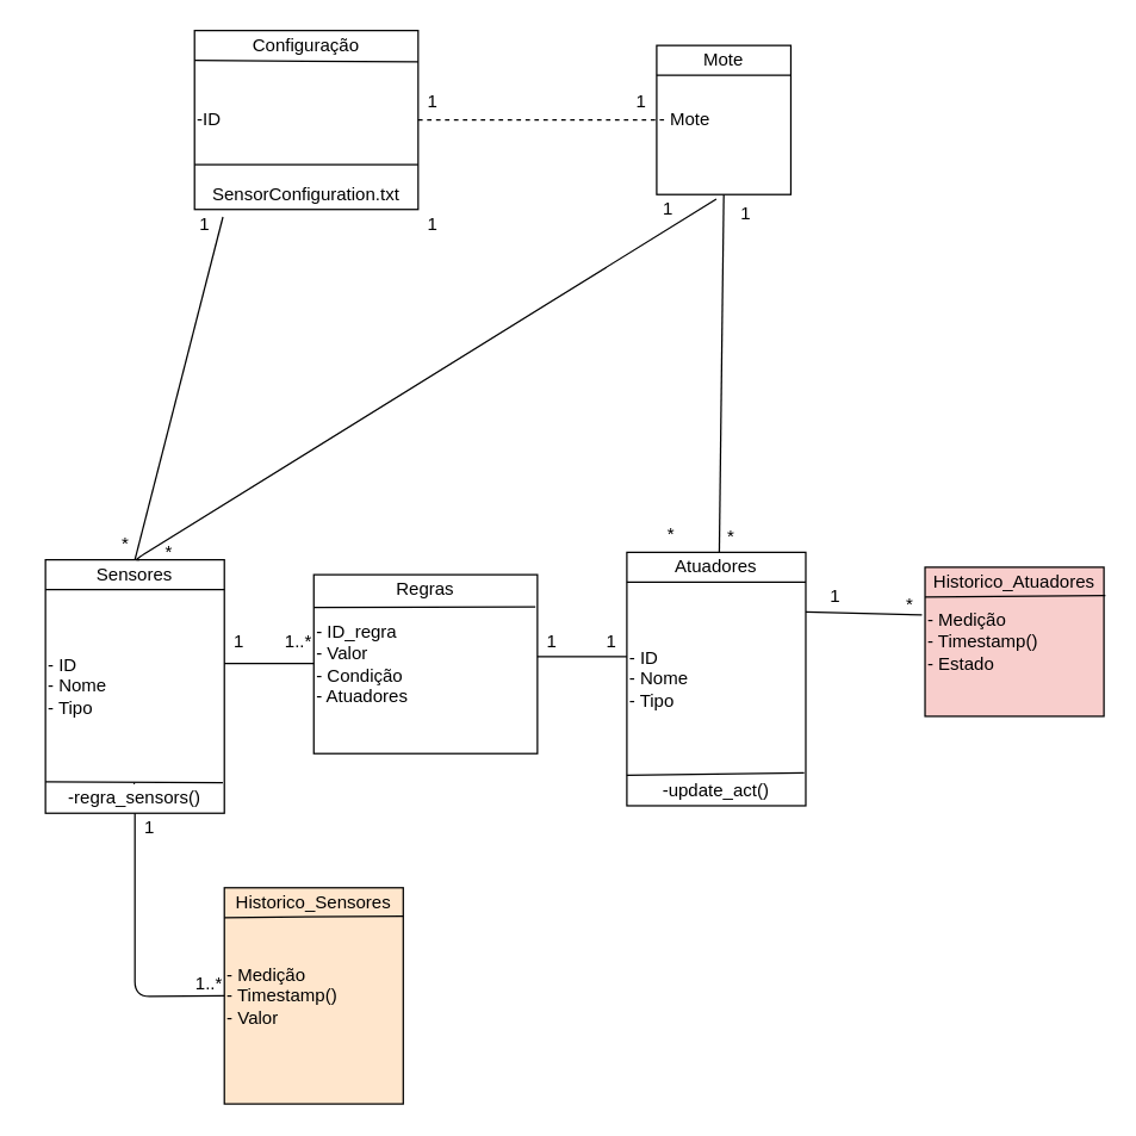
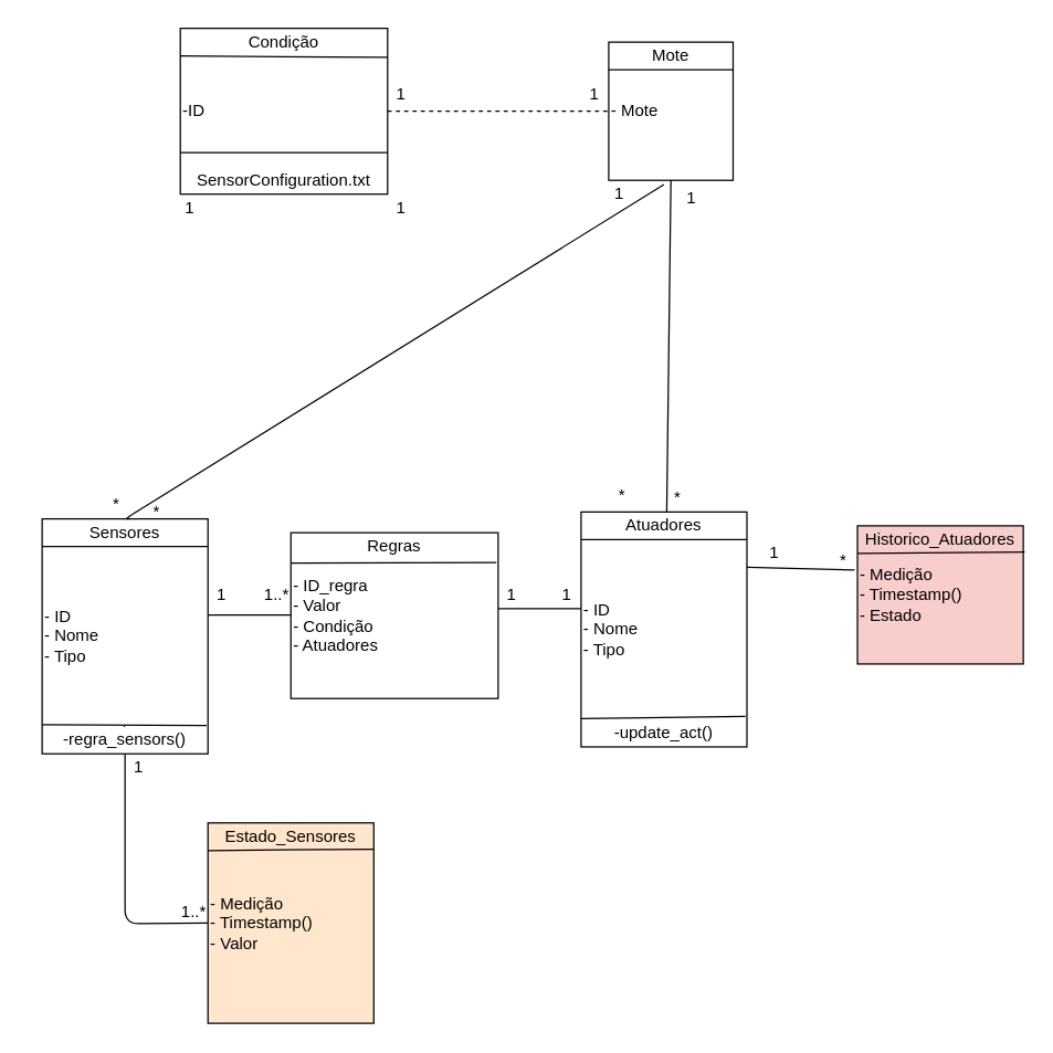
  <mxCell id="0" />
  <mxCell id="1" parent="0" />
  <mxCell id="2" value="- ID&lt;br&gt;- Nome&lt;br&gt;- Tipo&lt;br&gt;" style="rounded=0;whiteSpace=wrap;html=1;align=left;" parent="1" vertex="1"><mxGeometry x="420" y="370" width="120" height="170" as="geometry" /></mxCell>
  <mxCell id="3" value="" style="endArrow=none;html=1;" parent="1" edge="1"><mxGeometry width="50" height="50" relative="1" as="geometry"><mxPoint x="420" y="390" as="sourcePoint" /><mxPoint x="540" y="390" as="targetPoint" /></mxGeometry></mxCell>
  <mxCell id="4" value="-update_act()" style="text;html=1;strokeColor=none;fillColor=none;align=center;verticalAlign=middle;whiteSpace=wrap;rounded=0;" parent="1" vertex="1"><mxGeometry x="410" y="520" width="140" height="20" as="geometry" /></mxCell>
  <mxCell id="5" value="" style="endArrow=none;html=1;entryX=0.921;entryY=-0.1;entryDx=0;entryDy=0;entryPerimeter=0;exitX=0;exitY=0.88;exitDx=0;exitDy=0;exitPerimeter=0;" parent="1" source="2" target="4" edge="1"><mxGeometry width="50" height="50" relative="1" as="geometry"><mxPoint x="420" y="449" as="sourcePoint" /><mxPoint x="520" y="449" as="targetPoint" /></mxGeometry></mxCell>
  <mxCell id="6" value="Atuadores" style="text;html=1;strokeColor=none;fillColor=none;align=center;verticalAlign=middle;whiteSpace=wrap;rounded=0;" parent="1" vertex="1"><mxGeometry x="420" y="370" width="120" height="20" as="geometry" /></mxCell>
  <mxCell id="7" value="- ID_regra&lt;br&gt;- Valor&lt;br&gt;- Condição&lt;br&gt;- Atuadores" style="rounded=0;whiteSpace=wrap;html=1;align=left;" parent="1" vertex="1"><mxGeometry x="210" y="385" width="150" height="120" as="geometry" /></mxCell>
  <mxCell id="8" value="Regras" style="text;html=1;strokeColor=none;fillColor=none;align=center;verticalAlign=middle;whiteSpace=wrap;rounded=0;" parent="1" vertex="1"><mxGeometry x="220" y="385" width="130" height="20" as="geometry" /></mxCell>
  <mxCell id="9" value="" style="endArrow=none;html=1;entryX=0.991;entryY=0.18;entryDx=0;entryDy=0;entryPerimeter=0;" parent="1" target="7" edge="1"><mxGeometry width="50" height="50" relative="1" as="geometry"><mxPoint x="210" y="407" as="sourcePoint" /><mxPoint x="300" y="405" as="targetPoint" /><Array as="points" /></mxGeometry></mxCell>
  <mxCell id="10" value="- ID&lt;br&gt;- Nome&lt;br&gt;- Tipo&lt;br&gt;" style="rounded=0;whiteSpace=wrap;html=1;align=left;" parent="1" vertex="1"><mxGeometry x="30" y="375" width="120" height="170" as="geometry" /></mxCell>
  <mxCell id="11" value="Sensores" style="text;html=1;strokeColor=none;fillColor=none;align=center;verticalAlign=middle;whiteSpace=wrap;rounded=0;" parent="1" vertex="1"><mxGeometry x="30" y="375" width="120" height="20" as="geometry" /></mxCell>
  <mxCell id="12" value="" style="endArrow=none;html=1;" parent="1" edge="1"><mxGeometry width="50" height="50" relative="1" as="geometry"><mxPoint x="30" y="395" as="sourcePoint" /><mxPoint x="150" y="395" as="targetPoint" /></mxGeometry></mxCell>
  <mxCell id="13" value="" style="endArrow=none;html=1;" parent="1" edge="1"><mxGeometry width="50" height="50" relative="1" as="geometry"><mxPoint x="30" y="524" as="sourcePoint" /><mxPoint x="149" y="524.5" as="targetPoint" /></mxGeometry></mxCell>
  <mxCell id="14" value="" style="endArrow=none;html=1;exitX=0.5;exitY=0;exitDx=0;exitDy=0;" parent="1" source="15" edge="1"><mxGeometry width="50" height="50" relative="1" as="geometry"><mxPoint x="39" y="575" as="sourcePoint" /><mxPoint x="89" y="525" as="targetPoint" /></mxGeometry></mxCell>
  <mxCell id="15" value="-regra_sensors()" style="text;html=1;strokeColor=none;fillColor=none;align=center;verticalAlign=middle;whiteSpace=wrap;rounded=0;" parent="1" vertex="1"><mxGeometry x="20" y="525" width="140" height="20" as="geometry" /></mxCell>
  <mxCell id="16" value="" style="endArrow=none;html=1;entryX=0;entryY=0.497;entryDx=0;entryDy=0;entryPerimeter=0;" parent="1" edge="1"><mxGeometry width="50" height="50" relative="1" as="geometry"><mxPoint x="150" y="444.51" as="sourcePoint" /><mxPoint x="210" y="444.5" as="targetPoint" /></mxGeometry></mxCell>
  <mxCell id="17" value="" style="endArrow=none;html=1;entryX=0;entryY=0.497;entryDx=0;entryDy=0;entryPerimeter=0;" parent="1" edge="1"><mxGeometry width="50" height="50" relative="1" as="geometry"><mxPoint x="360" y="440.01" as="sourcePoint" /><mxPoint x="420" y="440" as="targetPoint" /></mxGeometry></mxCell>
  <mxCell id="18" value="- Medição&lt;br&gt;- Timestamp()&lt;br&gt;- Estado" style="rounded=0;whiteSpace=wrap;html=1;align=left;fillColor=#f8cecc;" parent="1" vertex="1"><mxGeometry x="620" y="380" width="120" height="100" as="geometry" /></mxCell>
  <mxCell id="19" value="Historico_Atuadores" style="text;html=1;strokeColor=none;fillColor=none;align=center;verticalAlign=middle;whiteSpace=wrap;rounded=0;" parent="1" vertex="1"><mxGeometry x="630" y="380" width="100" height="20" as="geometry" /></mxCell>
  <mxCell id="20" value="" style="endArrow=none;html=1;entryX=1.008;entryY=0.19;entryDx=0;entryDy=0;entryPerimeter=0;" parent="1" target="18" edge="1"><mxGeometry width="50" height="50" relative="1" as="geometry"><mxPoint x="620" y="400" as="sourcePoint" /><mxPoint x="710" y="400" as="targetPoint" /><Array as="points"><mxPoint x="620" y="400" /></Array></mxGeometry></mxCell>
  <mxCell id="21" value="- Medição&lt;br&gt;- Timestamp()&lt;br&gt;- Valor" style="rounded=0;whiteSpace=wrap;html=1;align=left;fillColor=#ffe6cc;" parent="1" vertex="1"><mxGeometry x="150" y="595" width="120" height="145" as="geometry" /></mxCell>
- <mxCell id="22" value="Historico_Sensores" style="text;html=1;strokeColor=none;fillColor=none;align=center;verticalAlign=middle;whiteSpace=wrap;rounded=0;" parent="1" vertex="1"><mxGeometry x="160" y="595" width="100" height="20" as="geometry" /></mxCell>
+ <mxCell id="22" value="Estado_Sensores" style="text;html=1;strokeColor=none;fillColor=none;align=center;verticalAlign=middle;whiteSpace=wrap;rounded=0;" parent="1" vertex="1"><mxGeometry x="160" y="595" width="100" height="20" as="geometry" /></mxCell>
  <mxCell id="23" value="" style="endArrow=none;html=1;" parent="1" edge="1"><mxGeometry width="50" height="50" relative="1" as="geometry"><mxPoint x="150" y="615" as="sourcePoint" /><mxPoint x="270" y="614" as="targetPoint" /><Array as="points"><mxPoint x="150" y="615" /></Array></mxGeometry></mxCell>
  <mxCell id="24" value="" style="endArrow=none;html=1;entryX=0.5;entryY=1;entryDx=0;entryDy=0;exitX=0;exitY=0.5;exitDx=0;exitDy=0;" parent="1" source="21" target="15" edge="1"><mxGeometry width="50" height="50" relative="1" as="geometry"><mxPoint x="10" y="655" as="sourcePoint" /><mxPoint x="60" y="605" as="targetPoint" /><Array as="points"><mxPoint x="90" y="668" /></Array></mxGeometry></mxCell>
  <mxCell id="25" value="-ID" style="rounded=0;whiteSpace=wrap;html=1;align=left;" parent="1" vertex="1"><mxGeometry x="130" y="20" width="150" height="120" as="geometry" /></mxCell>
- <mxCell id="26" value="Configuração" style="text;html=1;strokeColor=none;fillColor=none;align=center;verticalAlign=middle;whiteSpace=wrap;rounded=0;" parent="1" vertex="1"><mxGeometry x="140" y="20" width="130" height="20" as="geometry" /></mxCell>
+ <mxCell id="26" value="Condição" style="text;html=1;strokeColor=none;fillColor=none;align=center;verticalAlign=middle;whiteSpace=wrap;rounded=0;" parent="1" vertex="1"><mxGeometry x="140" y="20" width="130" height="20" as="geometry" /></mxCell>
  <mxCell id="27" value="" style="endArrow=none;html=1;" parent="1" edge="1"><mxGeometry width="50" height="50" relative="1" as="geometry"><mxPoint x="130" y="40" as="sourcePoint" /><mxPoint x="280" y="41" as="targetPoint" /><Array as="points" /></mxGeometry></mxCell>
  <mxCell id="28" value="" style="endArrow=none;html=1;entryX=1;entryY=0.75;entryDx=0;entryDy=0;" parent="1" target="25" edge="1"><mxGeometry width="50" height="50" relative="1" as="geometry"><mxPoint x="130" y="110" as="sourcePoint" /><mxPoint x="225" y="109.5" as="targetPoint" /></mxGeometry></mxCell>
  <mxCell id="29" value="SensorConfiguration.txt" style="text;html=1;strokeColor=none;fillColor=none;align=center;verticalAlign=middle;whiteSpace=wrap;rounded=0;" parent="1" vertex="1"><mxGeometry x="130" y="120" width="150" height="20" as="geometry" /></mxCell>
  <mxCell id="30" value="" style="endArrow=none;html=1;entryX=-0.017;entryY=0.32;entryDx=0;entryDy=0;entryPerimeter=0;" parent="1" target="18" edge="1"><mxGeometry width="50" height="50" relative="1" as="geometry"><mxPoint x="540" y="410" as="sourcePoint" /><mxPoint x="610" y="410" as="targetPoint" /></mxGeometry></mxCell>
- <mxCell id="31" value="" style="endArrow=none;html=1;exitX=0.5;exitY=0;exitDx=0;exitDy=0;entryX=0.127;entryY=1.25;entryDx=0;entryDy=0;entryPerimeter=0;" parent="1" source="11" target="29" edge="1"><mxGeometry width="50" height="50" relative="1" as="geometry"><mxPoint x="100" y="210" as="sourcePoint" /><mxPoint x="150" y="160" as="targetPoint" /></mxGeometry></mxCell>
  <mxCell id="32" value="1" style="text;html=1;strokeColor=none;fillColor=none;align=center;verticalAlign=middle;whiteSpace=wrap;rounded=0;" parent="1" vertex="1"><mxGeometry x="80" y="545" width="40" height="20" as="geometry" /></mxCell>
  <mxCell id="33" value="1..*" style="text;html=1;strokeColor=none;fillColor=none;align=center;verticalAlign=middle;whiteSpace=wrap;rounded=0;" parent="1" vertex="1"><mxGeometry x="120" y="650" width="40" height="20" as="geometry" /></mxCell>
  <mxCell id="34" value="1" style="text;html=1;strokeColor=none;fillColor=none;align=center;verticalAlign=middle;whiteSpace=wrap;rounded=0;" parent="1" vertex="1"><mxGeometry x="140" y="420" width="40" height="20" as="geometry" /></mxCell>
  <mxCell id="35" value="1..*" style="text;html=1;strokeColor=none;fillColor=none;align=center;verticalAlign=middle;whiteSpace=wrap;rounded=0;" parent="1" vertex="1"><mxGeometry x="180" y="420" width="40" height="20" as="geometry" /></mxCell>
  <mxCell id="36" value="1" style="text;html=1;strokeColor=none;fillColor=none;align=center;verticalAlign=middle;whiteSpace=wrap;rounded=0;" parent="1" vertex="1"><mxGeometry x="350" y="420" width="40" height="20" as="geometry" /></mxCell>
  <mxCell id="37" value="1" style="text;html=1;strokeColor=none;fillColor=none;align=center;verticalAlign=middle;whiteSpace=wrap;rounded=0;" parent="1" vertex="1"><mxGeometry x="390" y="420" width="40" height="20" as="geometry" /></mxCell>
  <mxCell id="38" value="1" style="text;html=1;strokeColor=none;fillColor=none;align=center;verticalAlign=middle;whiteSpace=wrap;rounded=0;" parent="1" vertex="1"><mxGeometry x="540" y="390" width="40" height="20" as="geometry" /></mxCell>
  <mxCell id="39" value="*" style="text;html=1;strokeColor=none;fillColor=none;align=center;verticalAlign=middle;whiteSpace=wrap;rounded=0;" parent="1" vertex="1"><mxGeometry x="590" y="395" width="40" height="20" as="geometry" /></mxCell>
  <mxCell id="40" value="1" style="text;html=1;strokeColor=none;fillColor=none;align=center;verticalAlign=middle;whiteSpace=wrap;rounded=0;" parent="1" vertex="1"><mxGeometry x="270" y="140" width="40" height="20" as="geometry" /></mxCell>
  <mxCell id="41" value="1" style="text;html=1;strokeColor=none;fillColor=none;align=center;verticalAlign=middle;whiteSpace=wrap;rounded=0;" parent="1" vertex="1"><mxGeometry x="117" y="140" width="40" height="20" as="geometry" /></mxCell>
  <mxCell id="42" value="*" style="text;html=1;strokeColor=none;fillColor=none;align=center;verticalAlign=middle;whiteSpace=wrap;rounded=0;" parent="1" vertex="1"><mxGeometry x="93" y="360" width="40" height="20" as="geometry" /></mxCell>
  <mxCell id="43" value="- Mote" style="rounded=0;whiteSpace=wrap;html=1;align=left;" vertex="1" parent="1"><mxGeometry x="440" y="30" width="90" height="100" as="geometry" /></mxCell>
  <mxCell id="44" value="Mote" style="text;html=1;strokeColor=none;fillColor=none;align=center;verticalAlign=middle;whiteSpace=wrap;rounded=0;" vertex="1" parent="1"><mxGeometry x="450" y="30" width="70" height="20" as="geometry" /></mxCell>
  <mxCell id="45" value="" style="endArrow=none;html=1;" edge="1" parent="1"><mxGeometry width="50" height="50" relative="1" as="geometry"><mxPoint x="440" y="50" as="sourcePoint" /><mxPoint x="530" y="50" as="targetPoint" /><Array as="points"><mxPoint x="440" y="50" /></Array></mxGeometry></mxCell>
  <mxCell id="46" value="" style="endArrow=none;html=1;exitX=0.5;exitY=1;exitDx=0;exitDy=0;entryX=0.5;entryY=1;entryDx=0;entryDy=0;" edge="1" parent="1" source="43"><mxGeometry width="50" height="50" relative="1" as="geometry"><mxPoint x="264.95" y="152" as="sourcePoint" /><mxPoint x="482" y="370" as="targetPoint" /></mxGeometry></mxCell>
  <mxCell id="47" value="*" style="text;html=1;strokeColor=none;fillColor=none;align=center;verticalAlign=middle;whiteSpace=wrap;rounded=0;" vertex="1" parent="1"><mxGeometry x="430" y="348" width="40" height="20" as="geometry" /></mxCell>
  <mxCell id="48" value="1" style="text;html=1;strokeColor=none;fillColor=none;align=center;verticalAlign=middle;whiteSpace=wrap;rounded=0;" vertex="1" parent="1"><mxGeometry x="480" y="133" width="40" height="20" as="geometry" /></mxCell>
  <mxCell id="49" value="" style="endArrow=none;html=1;exitX=0;exitY=0;exitDx=0;exitDy=0;entryX=0;entryY=0.75;entryDx=0;entryDy=0;" edge="1" parent="1" source="48" target="42"><mxGeometry width="50" height="50" relative="1" as="geometry"><mxPoint x="320" y="82" as="sourcePoint" /><mxPoint x="315" y="322" as="targetPoint" /><Array as="points"><mxPoint x="90" y="375" /></Array></mxGeometry></mxCell>
  <mxCell id="50" value="1" style="text;html=1;strokeColor=none;fillColor=none;align=center;verticalAlign=middle;whiteSpace=wrap;rounded=0;" vertex="1" parent="1"><mxGeometry x="428" y="130" width="40" height="20" as="geometry" /></mxCell>
  <mxCell id="51" value="*" style="text;html=1;strokeColor=none;fillColor=none;align=center;verticalAlign=middle;whiteSpace=wrap;rounded=0;" vertex="1" parent="1"><mxGeometry x="64" y="355" width="40" height="20" as="geometry" /></mxCell>
  <mxCell id="52" value="*" style="text;html=1;strokeColor=none;fillColor=none;align=center;verticalAlign=middle;whiteSpace=wrap;rounded=0;" vertex="1" parent="1"><mxGeometry x="470" y="350" width="40" height="20" as="geometry" /></mxCell>
  <mxCell id="53" value="" style="endArrow=none;html=1;exitX=1;exitY=0.5;exitDx=0;exitDy=0;entryX=0;entryY=0.5;entryDx=0;entryDy=0;dashed=1;" edge="1" parent="1" source="25" target="43"><mxGeometry width="50" height="50" relative="1" as="geometry"><mxPoint x="380.48" y="306" as="sourcePoint" /><mxPoint x="439.53" y="76" as="targetPoint" /></mxGeometry></mxCell>
  <mxCell id="54" value="1" style="text;html=1;strokeColor=none;fillColor=none;align=center;verticalAlign=middle;whiteSpace=wrap;rounded=0;" vertex="1" parent="1"><mxGeometry x="270" y="58" width="40" height="20" as="geometry" /></mxCell>
  <mxCell id="55" value="1" style="text;html=1;strokeColor=none;fillColor=none;align=center;verticalAlign=middle;whiteSpace=wrap;rounded=0;" vertex="1" parent="1"><mxGeometry x="410" y="58" width="40" height="20" as="geometry" /></mxCell>
